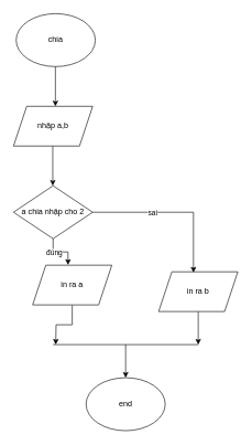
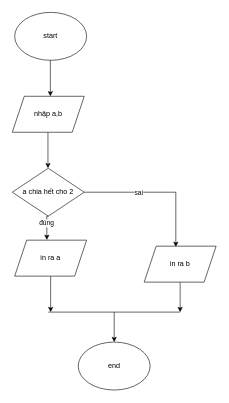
  <mxCell id="0" />
  <mxCell id="1" parent="0" />
- <mxCell id="2" value="chia" style="ellipse;whiteSpace=wrap;html=1;" vertex="1" parent="1"><mxGeometry x="24" y="20" width="120" height="80" as="geometry" /></mxCell>
+ <mxCell id="2" value="start" style="ellipse;whiteSpace=wrap;html=1;" vertex="1" parent="1"><mxGeometry x="24" y="20" width="120" height="80" as="geometry" /></mxCell>
  <mxCell id="3" value="" style="endArrow=classic;html=1;rounded=0;" edge="1" parent="1"><mxGeometry width="50" height="50" relative="1" as="geometry"><mxPoint x="83.5" y="100" as="sourcePoint" /><mxPoint x="83.5" y="160" as="targetPoint" /></mxGeometry></mxCell>
  <mxCell id="4" value="" style="endArrow=classic;html=1;rounded=0;" edge="1" parent="1"><mxGeometry width="50" height="50" relative="1" as="geometry"><mxPoint x="79.5" y="220" as="sourcePoint" /><mxPoint x="79.5" y="280" as="targetPoint" /></mxGeometry></mxCell>
  <mxCell id="5" value="nhập a,b" style="shape=parallelogram;perimeter=parallelogramPerimeter;whiteSpace=wrap;html=1;fixedSize=1;" vertex="1" parent="1"><mxGeometry x="20" y="160" width="120" height="60" as="geometry" /></mxCell>
  <mxCell id="6" style="edgeStyle=orthogonalEdgeStyle;rounded=0;orthogonalLoop=1;jettySize=auto;html=1;entryX=0.44;entryY=0.02;entryDx=0;entryDy=0;entryPerimeter=0;" edge="1" parent="1" source="8" target="12"><mxGeometry relative="1" as="geometry"><mxPoint x="300" y="320" as="targetPoint" /></mxGeometry></mxCell>
  <mxCell id="7" value="sai" style="edgeLabel;html=1;align=center;verticalAlign=middle;resizable=0;points=[];" vertex="1" connectable="0" parent="6"><mxGeometry x="-0.262" relative="1" as="geometry"><mxPoint as="offset" /></mxGeometry></mxCell>
- <mxCell id="8" value="a chia nhập cho 2" style="rhombus;whiteSpace=wrap;html=1;" vertex="1" parent="1"><mxGeometry x="20" y="280" width="120" height="80" as="geometry" /></mxCell>
+ <mxCell id="8" value="a chia hết cho 2" style="rhombus;whiteSpace=wrap;html=1;" vertex="1" parent="1"><mxGeometry x="20" y="280" width="120" height="80" as="geometry" /></mxCell>
  <mxCell id="9" style="edgeStyle=orthogonalEdgeStyle;rounded=0;orthogonalLoop=1;jettySize=auto;html=1;" edge="1" parent="1" source="10"><mxGeometry relative="1" as="geometry"><mxPoint x="84" y="520" as="targetPoint" /></mxGeometry></mxCell>
- <mxCell id="10" value="in ra a" style="shape=parallelogram;perimeter=parallelogramPerimeter;whiteSpace=wrap;html=1;fixedSize=1;" vertex="1" parent="1"><mxGeometry x="49" y="400" width="120" height="60" as="geometry" /></mxCell>
+ <mxCell id="10" value="in ra a" style="shape=parallelogram;perimeter=parallelogramPerimeter;whiteSpace=wrap;html=1;fixedSize=1;" vertex="1" parent="1"><mxGeometry x="24" y="400" width="120" height="60" as="geometry" /></mxCell>
  <mxCell id="11" style="edgeStyle=orthogonalEdgeStyle;rounded=0;orthogonalLoop=1;jettySize=auto;html=1;" edge="1" parent="1" source="12"><mxGeometry relative="1" as="geometry"><mxPoint x="300" y="520" as="targetPoint" /></mxGeometry></mxCell>
  <mxCell id="12" value="in ra b" style="shape=parallelogram;perimeter=parallelogramPerimeter;whiteSpace=wrap;html=1;fixedSize=1;" vertex="1" parent="1"><mxGeometry x="240" y="410" width="120" height="60" as="geometry" /></mxCell>
  <mxCell id="13" style="edgeStyle=orthogonalEdgeStyle;rounded=0;orthogonalLoop=1;jettySize=auto;html=1;exitX=0.5;exitY=1;exitDx=0;exitDy=0;entryX=0.447;entryY=-0.007;entryDx=0;entryDy=0;entryPerimeter=0;" edge="1" parent="1" source="8" target="10"><mxGeometry relative="1" as="geometry" /></mxCell>
  <mxCell id="14" value="đúng" style="edgeLabel;html=1;align=center;verticalAlign=middle;resizable=0;points=[];" vertex="1" connectable="0" parent="13"><mxGeometry x="-0.333" y="-1" relative="1" as="geometry"><mxPoint as="offset" /></mxGeometry></mxCell>
  <mxCell id="15" value="" style="endArrow=none;html=1;rounded=0;" edge="1" parent="1"><mxGeometry width="50" height="50" relative="1" as="geometry"><mxPoint x="80" y="520" as="sourcePoint" /><mxPoint x="300" y="520" as="targetPoint" /></mxGeometry></mxCell>
  <mxCell id="16" value="" style="endArrow=classic;html=1;rounded=0;" edge="1" parent="1" target="17"><mxGeometry width="50" height="50" relative="1" as="geometry"><mxPoint x="190" y="520" as="sourcePoint" /><mxPoint x="190" y="570" as="targetPoint" /></mxGeometry></mxCell>
  <mxCell id="17" value="end" style="ellipse;whiteSpace=wrap;html=1;" vertex="1" parent="1"><mxGeometry x="130" y="570" width="120" height="80" as="geometry" /></mxCell>
